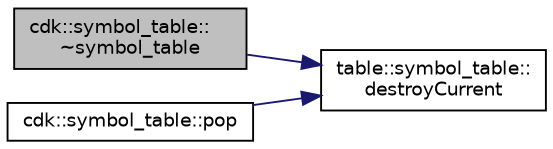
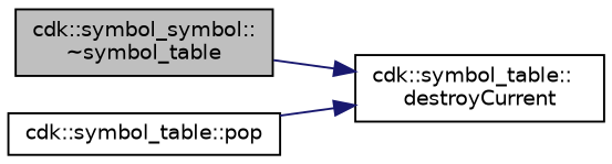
  digraph {
    rankdir=LR
    node [color=black fillcolor=white fontname=Helvetica fontsize=10 shape=record style=filled]
    edge [color=midnightblue fontname=Helvetica fontsize=10 labelfontname=Helvetica labelfontsize=10 style=solid]
-   n1 [fillcolor=grey75 fontcolor=black height=0.2 label="cdk::symbol_table::\l~symbol_table" width=0.4]
-   n2 [height=0.2 label="table::symbol_table::\ldestroyCurrent" width=0.4]
+   n1 [fillcolor=grey75 fontcolor=black height=0.2 label="cdk::symbol_symbol::\l~symbol_table" width=0.4]
+   n2 [height=0.2 label="cdk::symbol_table::\ldestroyCurrent" width=0.4]
    n3 [height=0.2 label="cdk::symbol_table::pop" width=0.4]
    n1 -> n2
    n3 -> n2
  }
